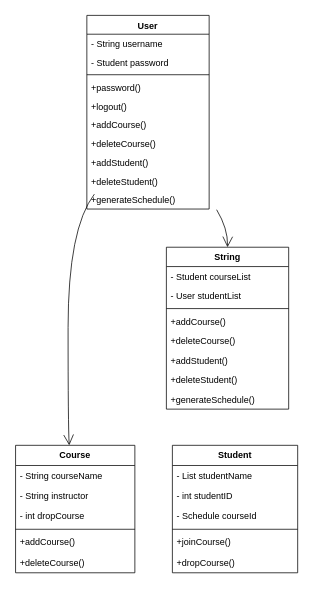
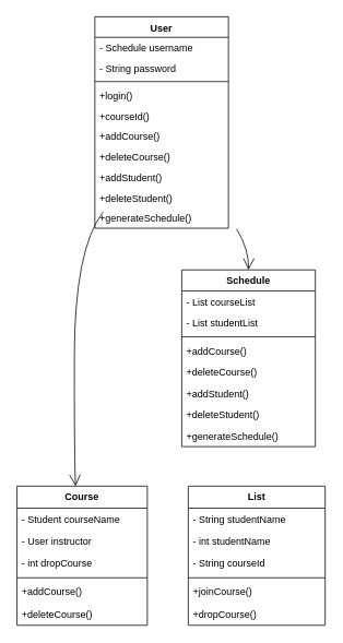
  <mxCell id="0" />
  <mxCell id="1" parent="0" />
  <mxCell id="2" value="User" style="swimlane;fontStyle=1;align=center;verticalAlign=top;childLayout=stackLayout;horizontal=1;startSize=25.1;horizontalStack=0;resizeParent=1;resizeParentMax=0;resizeLast=0;collapsible=0;marginBottom=0;" vertex="1" parent="1"><mxGeometry x="115" y="20" width="163" height="258.1" as="geometry" /></mxCell>
- <mxCell id="3" value="- String username" style="text;strokeColor=none;fillColor=none;align=left;verticalAlign=top;spacingLeft=4;spacingRight=4;overflow=hidden;rotatable=0;points=[[0,0.5],[1,0.5]];portConstraint=eastwest;" vertex="1" parent="2"><mxGeometry y="25.1" width="163" height="25" as="geometry" /></mxCell>
- <mxCell id="4" value="- Student password" style="text;strokeColor=none;fillColor=none;align=left;verticalAlign=top;spacingLeft=4;spacingRight=4;overflow=hidden;rotatable=0;points=[[0,0.5],[1,0.5]];portConstraint=eastwest;" vertex="1" parent="2"><mxGeometry y="50.1" width="163" height="25" as="geometry" /></mxCell>
+ <mxCell id="3" value="- Schedule username" style="text;strokeColor=none;fillColor=none;align=left;verticalAlign=top;spacingLeft=4;spacingRight=4;overflow=hidden;rotatable=0;points=[[0,0.5],[1,0.5]];portConstraint=eastwest;" vertex="1" parent="2"><mxGeometry y="25.1" width="163" height="25" as="geometry" /></mxCell>
+ <mxCell id="4" value="- String password" style="text;strokeColor=none;fillColor=none;align=left;verticalAlign=top;spacingLeft=4;spacingRight=4;overflow=hidden;rotatable=0;points=[[0,0.5],[1,0.5]];portConstraint=eastwest;" vertex="1" parent="2"><mxGeometry y="50.1" width="163" height="25" as="geometry" /></mxCell>
  <mxCell id="5" style="line;strokeWidth=1;fillColor=none;align=left;verticalAlign=middle;spacingTop=-1;spacingLeft=3;spacingRight=3;rotatable=0;labelPosition=right;points=[];portConstraint=eastwest;strokeColor=inherit;" vertex="1" parent="2"><mxGeometry y="75.1" width="163" height="8" as="geometry" /></mxCell>
- <mxCell id="6" value="+password()" style="text;strokeColor=none;fillColor=none;align=left;verticalAlign=top;spacingLeft=4;spacingRight=4;overflow=hidden;rotatable=0;points=[[0,0.5],[1,0.5]];portConstraint=eastwest;" vertex="1" parent="2"><mxGeometry y="83.1" width="163" height="25" as="geometry" /></mxCell>
- <mxCell id="7" value="+logout()" style="text;strokeColor=none;fillColor=none;align=left;verticalAlign=top;spacingLeft=4;spacingRight=4;overflow=hidden;rotatable=0;points=[[0,0.5],[1,0.5]];portConstraint=eastwest;" vertex="1" parent="2"><mxGeometry y="108.1" width="163" height="25" as="geometry" /></mxCell>
+ <mxCell id="6" value="+login()" style="text;strokeColor=none;fillColor=none;align=left;verticalAlign=top;spacingLeft=4;spacingRight=4;overflow=hidden;rotatable=0;points=[[0,0.5],[1,0.5]];portConstraint=eastwest;" vertex="1" parent="2"><mxGeometry y="83.1" width="163" height="25" as="geometry" /></mxCell>
+ <mxCell id="7" value="+courseId()" style="text;strokeColor=none;fillColor=none;align=left;verticalAlign=top;spacingLeft=4;spacingRight=4;overflow=hidden;rotatable=0;points=[[0,0.5],[1,0.5]];portConstraint=eastwest;" vertex="1" parent="2"><mxGeometry y="108.1" width="163" height="25" as="geometry" /></mxCell>
  <mxCell id="8" value="+addCourse()" style="text;strokeColor=none;fillColor=none;align=left;verticalAlign=top;spacingLeft=4;spacingRight=4;overflow=hidden;rotatable=0;points=[[0,0.5],[1,0.5]];portConstraint=eastwest;" vertex="1" parent="2"><mxGeometry y="133.1" width="163" height="25" as="geometry" /></mxCell>
  <mxCell id="9" value="+deleteCourse()" style="text;strokeColor=none;fillColor=none;align=left;verticalAlign=top;spacingLeft=4;spacingRight=4;overflow=hidden;rotatable=0;points=[[0,0.5],[1,0.5]];portConstraint=eastwest;" vertex="1" parent="2"><mxGeometry y="158.1" width="163" height="25" as="geometry" /></mxCell>
  <mxCell id="10" value="+addStudent()" style="text;strokeColor=none;fillColor=none;align=left;verticalAlign=top;spacingLeft=4;spacingRight=4;overflow=hidden;rotatable=0;points=[[0,0.5],[1,0.5]];portConstraint=eastwest;" vertex="1" parent="2"><mxGeometry y="183.1" width="163" height="25" as="geometry" /></mxCell>
  <mxCell id="11" value="+deleteStudent()" style="text;strokeColor=none;fillColor=none;align=left;verticalAlign=top;spacingLeft=4;spacingRight=4;overflow=hidden;rotatable=0;points=[[0,0.5],[1,0.5]];portConstraint=eastwest;" vertex="1" parent="2"><mxGeometry y="208.1" width="163" height="25" as="geometry" /></mxCell>
  <mxCell id="12" value="+generateSchedule()" style="text;strokeColor=none;fillColor=none;align=left;verticalAlign=top;spacingLeft=4;spacingRight=4;overflow=hidden;rotatable=0;points=[[0,0.5],[1,0.5]];portConstraint=eastwest;" vertex="1" parent="2"><mxGeometry y="233.1" width="163" height="25" as="geometry" /></mxCell>
  <mxCell id="13" value="Course" style="swimlane;fontStyle=1;align=center;verticalAlign=top;childLayout=stackLayout;horizontal=1;startSize=26.9;horizontalStack=0;resizeParent=1;resizeParentMax=0;resizeLast=0;collapsible=0;marginBottom=0;" vertex="1" parent="1"><mxGeometry x="20" y="593" width="159" height="169.9" as="geometry" /></mxCell>
- <mxCell id="14" value="- String courseName" style="text;strokeColor=none;fillColor=none;align=left;verticalAlign=top;spacingLeft=4;spacingRight=4;overflow=hidden;rotatable=0;points=[[0,0.5],[1,0.5]];portConstraint=eastwest;" vertex="1" parent="13"><mxGeometry y="26.9" width="159" height="27" as="geometry" /></mxCell>
- <mxCell id="15" value="- String instructor" style="text;strokeColor=none;fillColor=none;align=left;verticalAlign=top;spacingLeft=4;spacingRight=4;overflow=hidden;rotatable=0;points=[[0,0.5],[1,0.5]];portConstraint=eastwest;" vertex="1" parent="13"><mxGeometry y="53.9" width="159" height="27" as="geometry" /></mxCell>
+ <mxCell id="14" value="- Student courseName" style="text;strokeColor=none;fillColor=none;align=left;verticalAlign=top;spacingLeft=4;spacingRight=4;overflow=hidden;rotatable=0;points=[[0,0.5],[1,0.5]];portConstraint=eastwest;" vertex="1" parent="13"><mxGeometry y="26.9" width="159" height="27" as="geometry" /></mxCell>
+ <mxCell id="15" value="- User instructor" style="text;strokeColor=none;fillColor=none;align=left;verticalAlign=top;spacingLeft=4;spacingRight=4;overflow=hidden;rotatable=0;points=[[0,0.5],[1,0.5]];portConstraint=eastwest;" vertex="1" parent="13"><mxGeometry y="53.9" width="159" height="27" as="geometry" /></mxCell>
  <mxCell id="16" value="- int dropCourse" style="text;strokeColor=none;fillColor=none;align=left;verticalAlign=top;spacingLeft=4;spacingRight=4;overflow=hidden;rotatable=0;points=[[0,0.5],[1,0.5]];portConstraint=eastwest;" vertex="1" parent="13"><mxGeometry y="80.9" width="159" height="27" as="geometry" /></mxCell>
  <mxCell id="17" style="line;strokeWidth=1;fillColor=none;align=left;verticalAlign=middle;spacingTop=-1;spacingLeft=3;spacingRight=3;rotatable=0;labelPosition=right;points=[];portConstraint=eastwest;strokeColor=inherit;" vertex="1" parent="13"><mxGeometry y="107.9" width="159" height="8" as="geometry" /></mxCell>
  <mxCell id="18" value="+addCourse()" style="text;strokeColor=none;fillColor=none;align=left;verticalAlign=top;spacingLeft=4;spacingRight=4;overflow=hidden;rotatable=0;points=[[0,0.5],[1,0.5]];portConstraint=eastwest;" vertex="1" parent="13"><mxGeometry y="115.9" width="159" height="27" as="geometry" /></mxCell>
  <mxCell id="19" value="+deleteCourse()" style="text;strokeColor=none;fillColor=none;align=left;verticalAlign=top;spacingLeft=4;spacingRight=4;overflow=hidden;rotatable=0;points=[[0,0.5],[1,0.5]];portConstraint=eastwest;" vertex="1" parent="13"><mxGeometry y="142.9" width="159" height="27" as="geometry" /></mxCell>
- <mxCell id="20" value="String" style="swimlane;fontStyle=1;align=center;verticalAlign=top;childLayout=stackLayout;horizontal=1;startSize=25.775;horizontalStack=0;resizeParent=1;resizeParentMax=0;resizeLast=0;collapsible=0;marginBottom=0;" vertex="1" parent="1"><mxGeometry x="221" y="329" width="163" height="215.775" as="geometry" /></mxCell>
- <mxCell id="21" value="- Student courseList" style="text;strokeColor=none;fillColor=none;align=left;verticalAlign=top;spacingLeft=4;spacingRight=4;overflow=hidden;rotatable=0;points=[[0,0.5],[1,0.5]];portConstraint=eastwest;" vertex="1" parent="20"><mxGeometry y="25.775" width="163" height="26" as="geometry" /></mxCell>
- <mxCell id="22" value="- User studentList" style="text;strokeColor=none;fillColor=none;align=left;verticalAlign=top;spacingLeft=4;spacingRight=4;overflow=hidden;rotatable=0;points=[[0,0.5],[1,0.5]];portConstraint=eastwest;" vertex="1" parent="20"><mxGeometry y="51.775" width="163" height="26" as="geometry" /></mxCell>
+ <mxCell id="20" value="Schedule" style="swimlane;fontStyle=1;align=center;verticalAlign=top;childLayout=stackLayout;horizontal=1;startSize=25.775;horizontalStack=0;resizeParent=1;resizeParentMax=0;resizeLast=0;collapsible=0;marginBottom=0;" vertex="1" parent="1"><mxGeometry x="221" y="329" width="163" height="215.775" as="geometry" /></mxCell>
+ <mxCell id="21" value="- List courseList" style="text;strokeColor=none;fillColor=none;align=left;verticalAlign=top;spacingLeft=4;spacingRight=4;overflow=hidden;rotatable=0;points=[[0,0.5],[1,0.5]];portConstraint=eastwest;" vertex="1" parent="20"><mxGeometry y="25.775" width="163" height="26" as="geometry" /></mxCell>
+ <mxCell id="22" value="- List studentList" style="text;strokeColor=none;fillColor=none;align=left;verticalAlign=top;spacingLeft=4;spacingRight=4;overflow=hidden;rotatable=0;points=[[0,0.5],[1,0.5]];portConstraint=eastwest;" vertex="1" parent="20"><mxGeometry y="51.775" width="163" height="26" as="geometry" /></mxCell>
  <mxCell id="23" style="line;strokeWidth=1;fillColor=none;align=left;verticalAlign=middle;spacingTop=-1;spacingLeft=3;spacingRight=3;rotatable=0;labelPosition=right;points=[];portConstraint=eastwest;strokeColor=inherit;" vertex="1" parent="20"><mxGeometry y="77.775" width="163" height="8" as="geometry" /></mxCell>
  <mxCell id="24" value="+addCourse()" style="text;strokeColor=none;fillColor=none;align=left;verticalAlign=top;spacingLeft=4;spacingRight=4;overflow=hidden;rotatable=0;points=[[0,0.5],[1,0.5]];portConstraint=eastwest;" vertex="1" parent="20"><mxGeometry y="85.775" width="163" height="26" as="geometry" /></mxCell>
  <mxCell id="25" value="+deleteCourse()" style="text;strokeColor=none;fillColor=none;align=left;verticalAlign=top;spacingLeft=4;spacingRight=4;overflow=hidden;rotatable=0;points=[[0,0.5],[1,0.5]];portConstraint=eastwest;" vertex="1" parent="20"><mxGeometry y="111.775" width="163" height="26" as="geometry" /></mxCell>
  <mxCell id="26" value="+addStudent()" style="text;strokeColor=none;fillColor=none;align=left;verticalAlign=top;spacingLeft=4;spacingRight=4;overflow=hidden;rotatable=0;points=[[0,0.5],[1,0.5]];portConstraint=eastwest;" vertex="1" parent="20"><mxGeometry y="137.775" width="163" height="26" as="geometry" /></mxCell>
  <mxCell id="27" value="+deleteStudent()" style="text;strokeColor=none;fillColor=none;align=left;verticalAlign=top;spacingLeft=4;spacingRight=4;overflow=hidden;rotatable=0;points=[[0,0.5],[1,0.5]];portConstraint=eastwest;" vertex="1" parent="20"><mxGeometry y="163.775" width="163" height="26" as="geometry" /></mxCell>
  <mxCell id="28" value="+generateSchedule()" style="text;strokeColor=none;fillColor=none;align=left;verticalAlign=top;spacingLeft=4;spacingRight=4;overflow=hidden;rotatable=0;points=[[0,0.5],[1,0.5]];portConstraint=eastwest;" vertex="1" parent="20"><mxGeometry y="189.775" width="163" height="26" as="geometry" /></mxCell>
- <mxCell id="29" value="Student" style="swimlane;fontStyle=1;align=center;verticalAlign=top;childLayout=stackLayout;horizontal=1;startSize=26.9;horizontalStack=0;resizeParent=1;resizeParentMax=0;resizeLast=0;collapsible=0;marginBottom=0;" vertex="1" parent="1"><mxGeometry x="229" y="593" width="167" height="169.9" as="geometry" /></mxCell>
- <mxCell id="30" value="- List studentName" style="text;strokeColor=none;fillColor=none;align=left;verticalAlign=top;spacingLeft=4;spacingRight=4;overflow=hidden;rotatable=0;points=[[0,0.5],[1,0.5]];portConstraint=eastwest;" vertex="1" parent="29"><mxGeometry y="26.9" width="167" height="27" as="geometry" /></mxCell>
- <mxCell id="31" value="- int studentID" style="text;strokeColor=none;fillColor=none;align=left;verticalAlign=top;spacingLeft=4;spacingRight=4;overflow=hidden;rotatable=0;points=[[0,0.5],[1,0.5]];portConstraint=eastwest;" vertex="1" parent="29"><mxGeometry y="53.9" width="167" height="27" as="geometry" /></mxCell>
- <mxCell id="32" value="- Schedule courseId" style="text;strokeColor=none;fillColor=none;align=left;verticalAlign=top;spacingLeft=4;spacingRight=4;overflow=hidden;rotatable=0;points=[[0,0.5],[1,0.5]];portConstraint=eastwest;" vertex="1" parent="29"><mxGeometry y="80.9" width="167" height="27" as="geometry" /></mxCell>
+ <mxCell id="29" value="List" style="swimlane;fontStyle=1;align=center;verticalAlign=top;childLayout=stackLayout;horizontal=1;startSize=26.9;horizontalStack=0;resizeParent=1;resizeParentMax=0;resizeLast=0;collapsible=0;marginBottom=0;" vertex="1" parent="1"><mxGeometry x="229" y="593" width="167" height="169.9" as="geometry" /></mxCell>
+ <mxCell id="30" value="- String studentName" style="text;strokeColor=none;fillColor=none;align=left;verticalAlign=top;spacingLeft=4;spacingRight=4;overflow=hidden;rotatable=0;points=[[0,0.5],[1,0.5]];portConstraint=eastwest;" vertex="1" parent="29"><mxGeometry y="26.9" width="167" height="27" as="geometry" /></mxCell>
+ <mxCell id="31" value="- int studentName" style="text;strokeColor=none;fillColor=none;align=left;verticalAlign=top;spacingLeft=4;spacingRight=4;overflow=hidden;rotatable=0;points=[[0,0.5],[1,0.5]];portConstraint=eastwest;" vertex="1" parent="29"><mxGeometry y="53.9" width="167" height="27" as="geometry" /></mxCell>
+ <mxCell id="32" value="- String courseId" style="text;strokeColor=none;fillColor=none;align=left;verticalAlign=top;spacingLeft=4;spacingRight=4;overflow=hidden;rotatable=0;points=[[0,0.5],[1,0.5]];portConstraint=eastwest;" vertex="1" parent="29"><mxGeometry y="80.9" width="167" height="27" as="geometry" /></mxCell>
  <mxCell id="33" style="line;strokeWidth=1;fillColor=none;align=left;verticalAlign=middle;spacingTop=-1;spacingLeft=3;spacingRight=3;rotatable=0;labelPosition=right;points=[];portConstraint=eastwest;strokeColor=inherit;" vertex="1" parent="29"><mxGeometry y="107.9" width="167" height="8" as="geometry" /></mxCell>
  <mxCell id="34" value="+joinCourse()" style="text;strokeColor=none;fillColor=none;align=left;verticalAlign=top;spacingLeft=4;spacingRight=4;overflow=hidden;rotatable=0;points=[[0,0.5],[1,0.5]];portConstraint=eastwest;" vertex="1" parent="29"><mxGeometry y="115.9" width="167" height="27" as="geometry" /></mxCell>
  <mxCell id="35" value="+dropCourse()" style="text;strokeColor=none;fillColor=none;align=left;verticalAlign=top;spacingLeft=4;spacingRight=4;overflow=hidden;rotatable=0;points=[[0,0.5],[1,0.5]];portConstraint=eastwest;" vertex="1" parent="29"><mxGeometry y="142.9" width="167" height="27" as="geometry" /></mxCell>
  <mxCell id="36" value="" style="curved=1;startArrow=none;endArrow=open;endSize=12;exitX=0;exitY=0.92;entryX=0.45;entryY=0;" edge="1" parent="1" target="13"><mxGeometry relative="1" as="geometry"><Array as="points"><mxPoint x="90" y="304" /><mxPoint x="90" y="568" /></Array><mxPoint x="125" y="258.28" as="sourcePoint" /></mxGeometry></mxCell>
  <mxCell id="37" value="" style="curved=1;startArrow=none;endArrow=open;endSize=12;exitX=1;exitY=1;entryX=0.5;entryY=0;" edge="1" parent="1" target="20"><mxGeometry relative="1" as="geometry"><Array as="points"><mxPoint x="303" y="304" /></Array><mxPoint x="288" y="279" as="sourcePoint" /></mxGeometry></mxCell>
